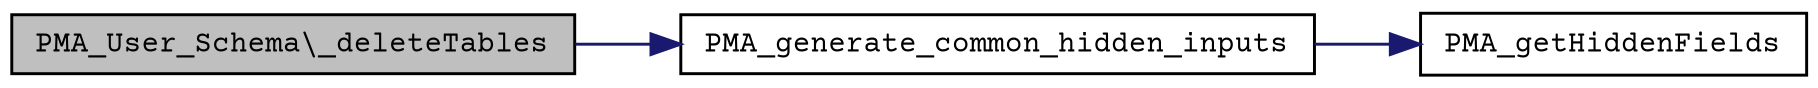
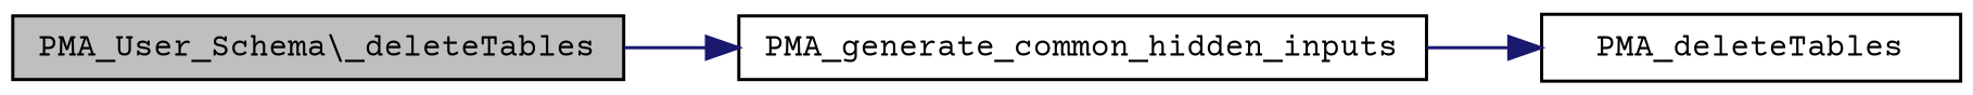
  digraph {
    rankdir=LR
    fontname="Courier Prime"
    node [color=black fillcolor=white fontname="Courier Prime" fontsize=10 shape=record style=filled]
    edge [color=midnightblue fontname="Courier Prime" fontsize=10 labelfontname=Helvetica labelfontsize=10 style=solid]
    n1 [fillcolor=grey75 fontcolor=black height=0.2 label="PMA_User_Schema\\_deleteTables" width=0.4]
    n2 [height=0.2 label=PMA_generate_common_hidden_inputs width=0.4]
-   n3 [height=0.2 label=PMA_getHiddenFields width=0.4]
+   n3 [height=0.2 label=PMA_deleteTables width=0.4]
    n1 -> n2
    n2 -> n3
  }
